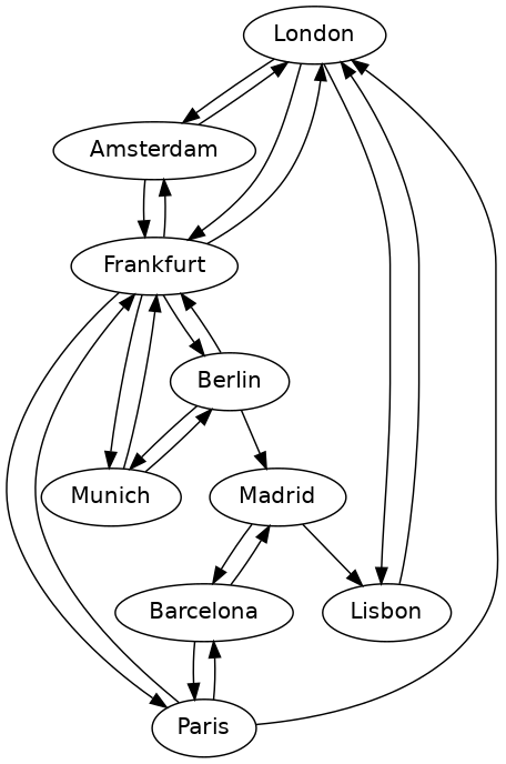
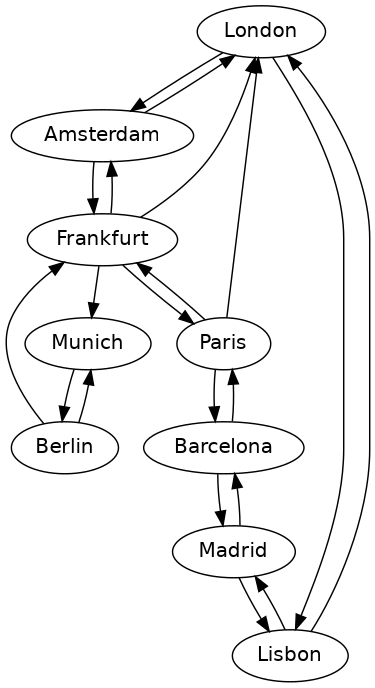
  digraph {
    fontname="DejaVu Sans"
    node [fontname="DejaVu Sans"]
    edge [fontname="DejaVu Sans"]
    London
    Amsterdam
    Frankfurt
    Lisbon
    Paris
    Munich
    Berlin
    Barcelona
    Madrid
    London -> Amsterdam
-   London -> Frankfurt
    London -> Lisbon
    Amsterdam -> London
    Amsterdam -> Frankfurt
    Frankfurt -> London
    Frankfurt -> Amsterdam
    Frankfurt -> Paris
    Frankfurt -> Munich
-   Frankfurt -> Berlin
    Lisbon -> London
-   Berlin -> Madrid
+   Lisbon -> Madrid
    Paris -> London
    Paris -> Frankfurt
    Paris -> Barcelona
-   Munich -> Frankfurt
    Munich -> Berlin
    Berlin -> Frankfurt
    Berlin -> Munich
    Barcelona -> Paris
    Barcelona -> Madrid
    Madrid -> Lisbon
    Madrid -> Barcelona
  }
